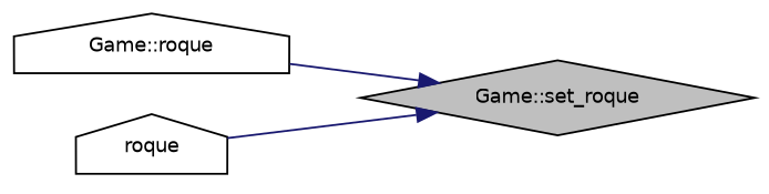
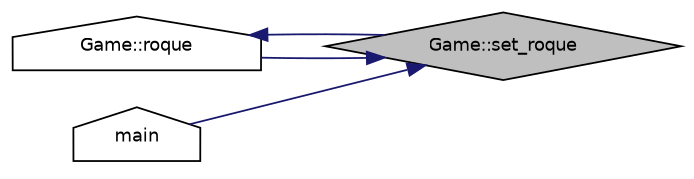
  digraph {
    rankdir=RL
    node [color=black fillcolor=white fontname=Helvetica fontsize=10 shape=house style=filled]
    edge [color=midnightblue dir=back fontname=Helvetica fontsize=10 labelfontname=Helvetica labelfontsize=10 style=solid]
    n1 [fillcolor=grey75 fontcolor=black height=0.2 label="Game::set_roque" shape=diamond width=0.4]
    n2 [height=0.2 label="Game::roque" width=0.4]
-   n3 [height=0.2 label=roque width=0.4]
+   n3 [height=0.2 label=main width=0.4]
    n1 -> n2
    n1 -> n3
+   n2 -> n1
  }
